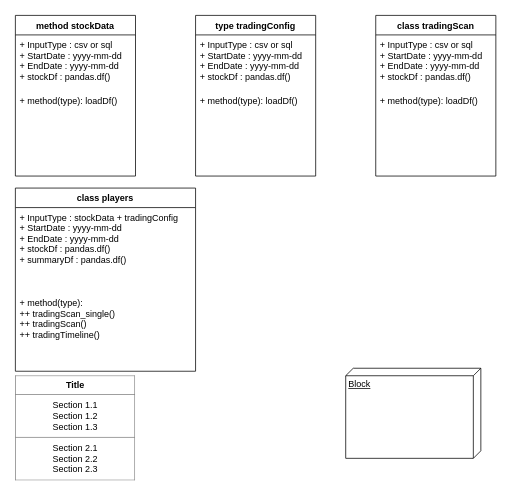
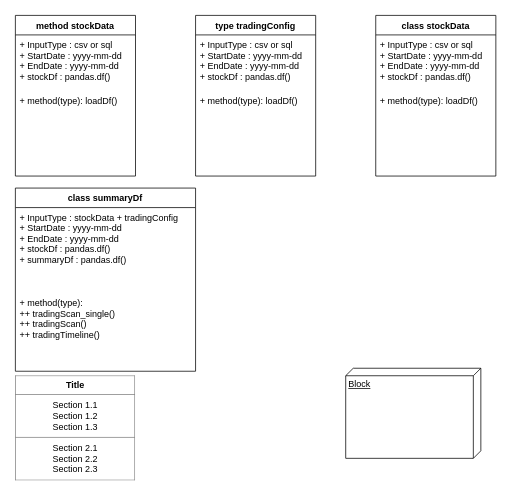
  <mxCell id="0" />
  <mxCell id="1" parent="0" />
  <mxCell id="2" value="&lt;table border=&quot;1&quot; width=&quot;100%&quot; height=&quot;100%&quot; cellpadding=&quot;4&quot; style=&quot;width:100%;height:100%;border-collapse:collapse;&quot;&gt;&lt;tr&gt;&lt;th align=&quot;center&quot;&gt;&lt;b&gt;Title&lt;/b&gt;&lt;/th&gt;&lt;/tr&gt;&lt;tr&gt;&lt;td align=&quot;center&quot;&gt;Section 1.1&#10;Section 1.2&#10;Section 1.3&lt;/td&gt;&lt;/tr&gt;&lt;tr&gt;&lt;td align=&quot;center&quot;&gt;Section 2.1&#10;Section 2.2&#10;Section 2.3&lt;/td&gt;&lt;/tr&gt;&lt;/table&gt;" style="text;html=1;strokeColor=none;fillColor=none;overflow=fill;" vertex="1" parent="1"><mxGeometry x="20" y="500" width="160" height="140" as="geometry" /></mxCell>
  <mxCell id="3" value="method stockData" style="swimlane;fontStyle=1;align=center;verticalAlign=top;childLayout=stackLayout;horizontal=1;startSize=26;horizontalStack=0;resizeParent=1;resizeParentMax=0;resizeLast=0;collapsible=1;marginBottom=0;" vertex="1" parent="1"><mxGeometry x="20" y="20" width="160" height="214" as="geometry" /></mxCell>
  <mxCell id="4" value="+ InputType : csv or sql&#10;+ StartDate : yyyy-mm-dd&#10;+ EndDate : yyyy-mm-dd&#10;+ stockDf : pandas.df()" style="text;strokeColor=none;fillColor=none;align=left;verticalAlign=top;spacingLeft=4;spacingRight=4;overflow=hidden;rotatable=0;points=[[0,0.5],[1,0.5]];portConstraint=eastwest;" vertex="1" parent="3"><mxGeometry y="26" width="160" height="74" as="geometry" /></mxCell>
  <mxCell id="5" value="+ method(type): loadDf()" style="text;strokeColor=none;fillColor=none;align=left;verticalAlign=top;spacingLeft=4;spacingRight=4;overflow=hidden;rotatable=0;points=[[0,0.5],[1,0.5]];portConstraint=eastwest;" vertex="1" parent="3"><mxGeometry y="100" width="160" height="114" as="geometry" /></mxCell>
  <mxCell id="6" value="Block" style="verticalAlign=top;align=left;spacingTop=8;spacingLeft=2;spacingRight=12;shape=cube;size=10;direction=south;fontStyle=4;html=1;" vertex="1" parent="1"><mxGeometry x="460" y="490" width="180" height="120" as="geometry" /></mxCell>
  <mxCell id="7" value="type tradingConfig" style="swimlane;fontStyle=1;align=center;verticalAlign=top;childLayout=stackLayout;horizontal=1;startSize=26;horizontalStack=0;resizeParent=1;resizeParentMax=0;resizeLast=0;collapsible=1;marginBottom=0;" vertex="1" parent="1"><mxGeometry x="260" y="20" width="160" height="214" as="geometry" /></mxCell>
  <mxCell id="8" value="+ InputType : csv or sql&#10;+ StartDate : yyyy-mm-dd&#10;+ EndDate : yyyy-mm-dd&#10;+ stockDf : pandas.df()" style="text;strokeColor=none;fillColor=none;align=left;verticalAlign=top;spacingLeft=4;spacingRight=4;overflow=hidden;rotatable=0;points=[[0,0.5],[1,0.5]];portConstraint=eastwest;" vertex="1" parent="7"><mxGeometry y="26" width="160" height="74" as="geometry" /></mxCell>
  <mxCell id="9" value="+ method(type): loadDf()" style="text;strokeColor=none;fillColor=none;align=left;verticalAlign=top;spacingLeft=4;spacingRight=4;overflow=hidden;rotatable=0;points=[[0,0.5],[1,0.5]];portConstraint=eastwest;" vertex="1" parent="7"><mxGeometry y="100" width="160" height="114" as="geometry" /></mxCell>
- <mxCell id="10" value="class tradingScan" style="swimlane;fontStyle=1;align=center;verticalAlign=top;childLayout=stackLayout;horizontal=1;startSize=26;horizontalStack=0;resizeParent=1;resizeParentMax=0;resizeLast=0;collapsible=1;marginBottom=0;" vertex="1" parent="1"><mxGeometry x="500" y="20" width="160" height="214" as="geometry" /></mxCell>
+ <mxCell id="10" value="class stockData" style="swimlane;fontStyle=1;align=center;verticalAlign=top;childLayout=stackLayout;horizontal=1;startSize=26;horizontalStack=0;resizeParent=1;resizeParentMax=0;resizeLast=0;collapsible=1;marginBottom=0;" vertex="1" parent="1"><mxGeometry x="500" y="20" width="160" height="214" as="geometry" /></mxCell>
  <mxCell id="11" value="+ InputType : csv or sql&#10;+ StartDate : yyyy-mm-dd&#10;+ EndDate : yyyy-mm-dd&#10;+ stockDf : pandas.df()" style="text;strokeColor=none;fillColor=none;align=left;verticalAlign=top;spacingLeft=4;spacingRight=4;overflow=hidden;rotatable=0;points=[[0,0.5],[1,0.5]];portConstraint=eastwest;" vertex="1" parent="10"><mxGeometry y="26" width="160" height="74" as="geometry" /></mxCell>
  <mxCell id="12" value="+ method(type): loadDf()" style="text;strokeColor=none;fillColor=none;align=left;verticalAlign=top;spacingLeft=4;spacingRight=4;overflow=hidden;rotatable=0;points=[[0,0.5],[1,0.5]];portConstraint=eastwest;" vertex="1" parent="10"><mxGeometry y="100" width="160" height="114" as="geometry" /></mxCell>
- <mxCell id="13" value="class players" style="swimlane;fontStyle=1;align=center;verticalAlign=top;childLayout=stackLayout;horizontal=1;startSize=26;horizontalStack=0;resizeParent=1;resizeParentMax=0;resizeLast=0;collapsible=1;marginBottom=0;" vertex="1" parent="1"><mxGeometry x="20" y="250" width="240" height="244" as="geometry" /></mxCell>
+ <mxCell id="13" value="class summaryDf" style="swimlane;fontStyle=1;align=center;verticalAlign=top;childLayout=stackLayout;horizontal=1;startSize=26;horizontalStack=0;resizeParent=1;resizeParentMax=0;resizeLast=0;collapsible=1;marginBottom=0;" vertex="1" parent="1"><mxGeometry x="20" y="250" width="240" height="244" as="geometry" /></mxCell>
  <mxCell id="14" value="+ InputType : stockData + tradingConfig&#10;+ StartDate : yyyy-mm-dd&#10;+ EndDate : yyyy-mm-dd&#10;+ stockDf : pandas.df()&#10;+ summaryDf : pandas.df()" style="text;strokeColor=none;fillColor=none;align=left;verticalAlign=top;spacingLeft=4;spacingRight=4;overflow=hidden;rotatable=0;points=[[0,0.5],[1,0.5]];portConstraint=eastwest;" vertex="1" parent="13"><mxGeometry y="26" width="240" height="114" as="geometry" /></mxCell>
  <mxCell id="15" value="+ method(type): &#10;++ tradingScan_single()&#10;++ tradingScan()&#10;++ tradingTimeline()" style="text;strokeColor=none;fillColor=none;align=left;verticalAlign=top;spacingLeft=4;spacingRight=4;overflow=hidden;rotatable=0;points=[[0,0.5],[1,0.5]];portConstraint=eastwest;" vertex="1" parent="13"><mxGeometry y="140" width="240" height="104" as="geometry" /></mxCell>
